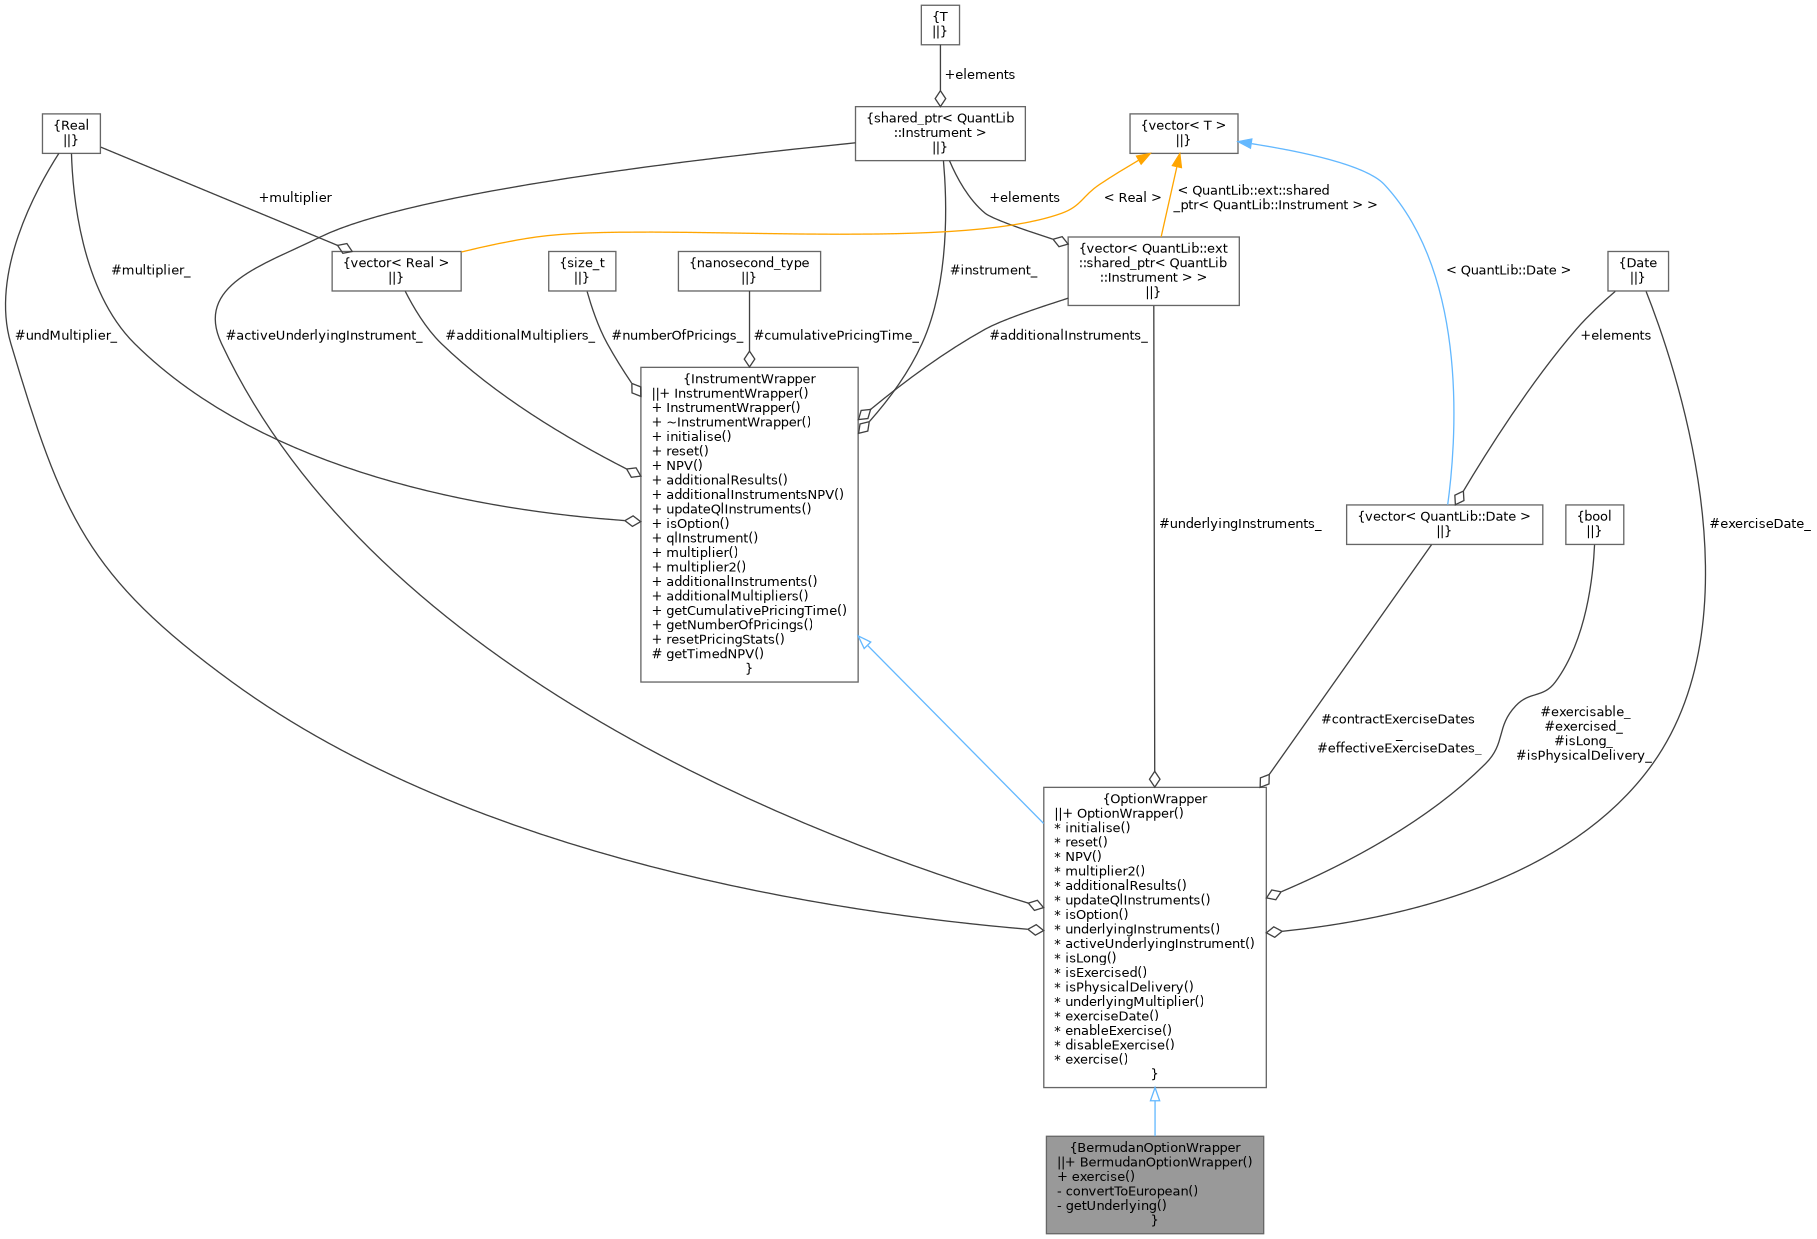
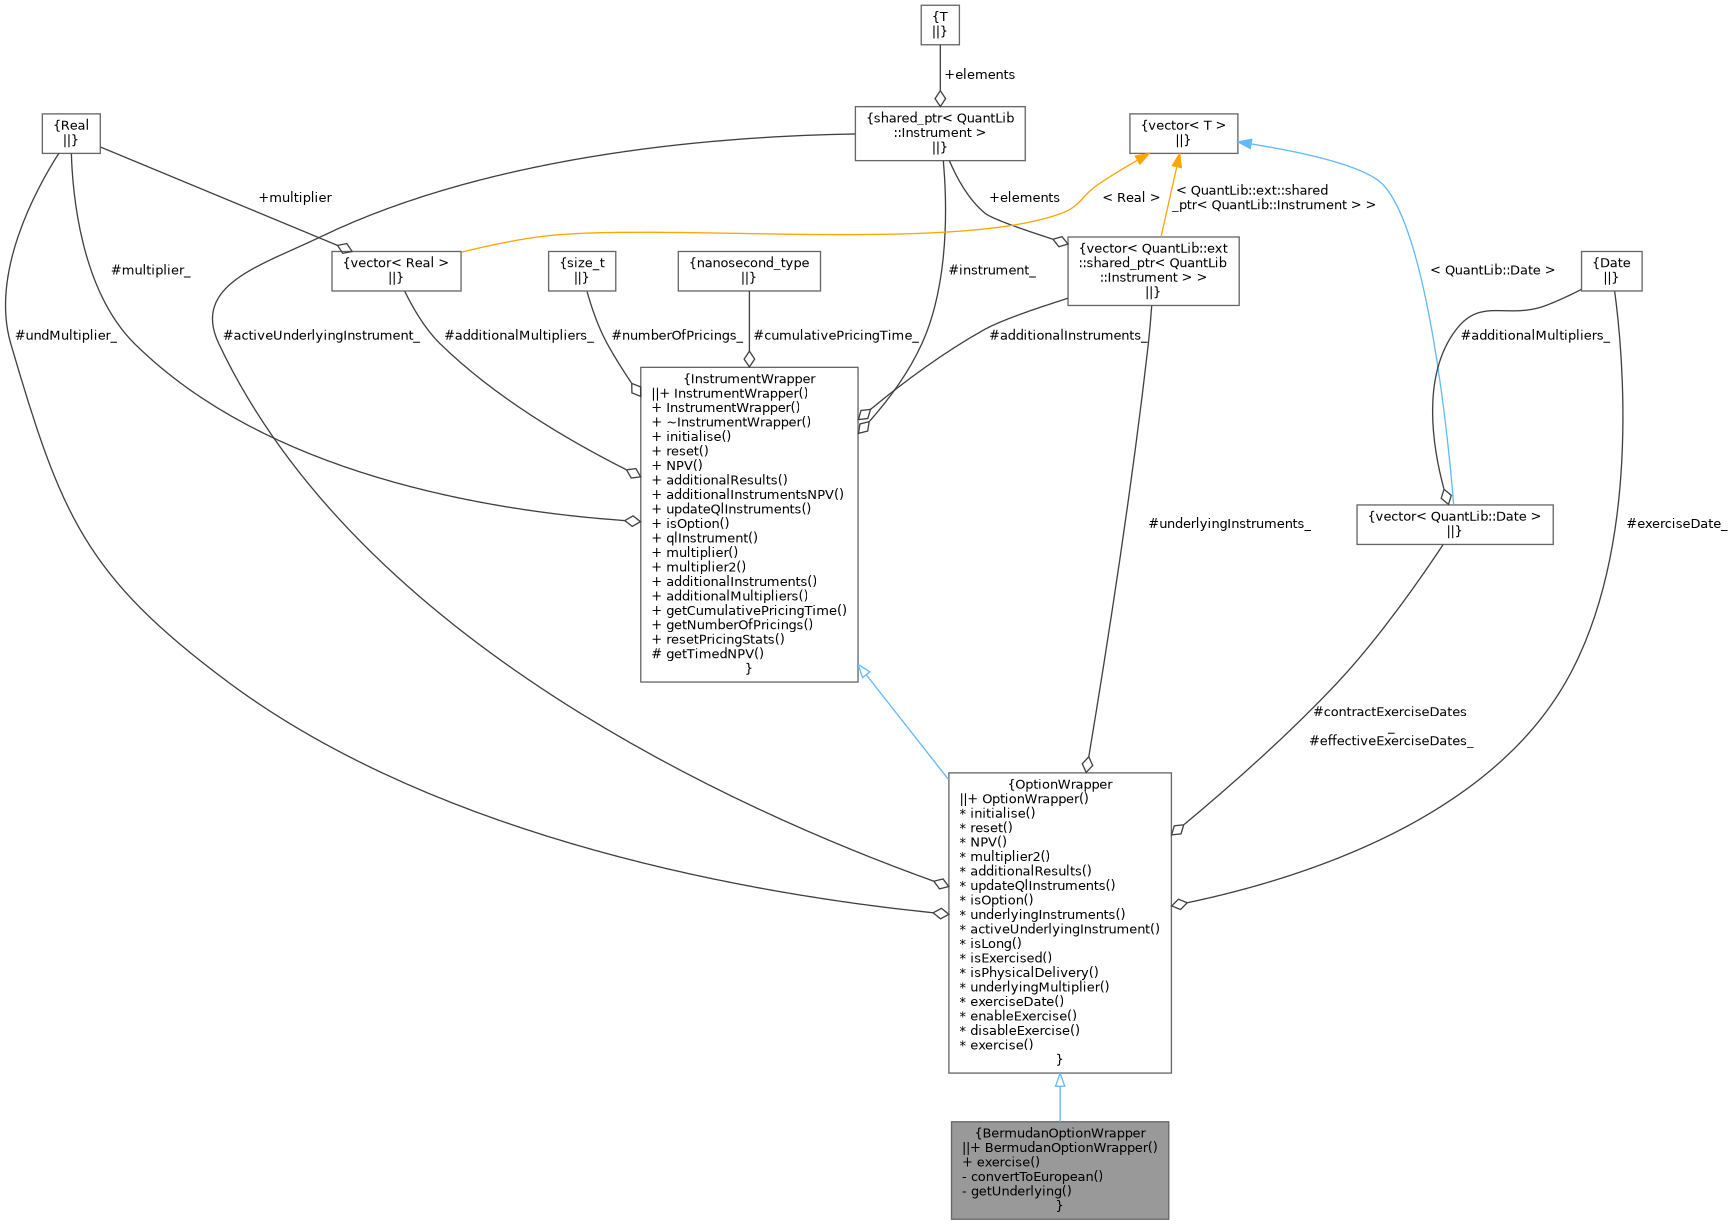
  digraph {
    node [color=gray40 fillcolor=white fontname=Helvetica fontsize=10 shape=box style=filled]
    edge [color=grey25 fontname=Helvetica fontsize=10 labelfontname=Helvetica labelfontsize=10 style=solid arrowhead=odiamond]
    n1 [fillcolor=grey60 fontcolor=black height=0.2 label="{BermudanOptionWrapper\n||+ BermudanOptionWrapper()\l+ exercise()\l- convertToEuropean()\l- getUnderlying()\l}" width=0.4]
    n2 [height=0.2 label="{OptionWrapper\n||+ OptionWrapper()\l* initialise()\l* reset()\l* NPV()\l* multiplier2()\l* additionalResults()\l* updateQlInstruments()\l* isOption()\l* underlyingInstruments()\l* activeUnderlyingInstrument()\l* isLong()\l* isExercised()\l* isPhysicalDelivery()\l* underlyingMultiplier()\l* exerciseDate()\l* enableExercise()\l* disableExercise()\l* exercise()\l}" width=0.4]
    n3 [height=0.2 label="{InstrumentWrapper\n||+ InstrumentWrapper()\l+ InstrumentWrapper()\l+ ~InstrumentWrapper()\l+ initialise()\l+ reset()\l+ NPV()\l+ additionalResults()\l+ additionalInstrumentsNPV()\l+ updateQlInstruments()\l+ isOption()\l+ qlInstrument()\l+ multiplier()\l+ multiplier2()\l+ additionalInstruments()\l+ additionalMultipliers()\l+ getCumulativePricingTime()\l+ getNumberOfPricings()\l+ resetPricingStats()\l# getTimedNPV()\l}" width=0.4]
    n4 [height=0.2 label="{shared_ptr\< QuantLib\l::Instrument \>\n||}" width=0.4]
    n5 [height=0.2 label="{vector\< QuantLib::ext\l::shared_ptr\< QuantLib\l::Instrument \> \>\n||}" width=0.4]
    n6 [height=0.2 label="{Real\n||}" width=0.4]
    n7 [height=0.2 label="{vector\< Real \>\n||}" width=0.4]
    n8 [height=0.2 label="{vector\< T \>\n||}" width=0.4]
    n9 [height=0.2 label="{vector\< QuantLib::Date \>\n||}" width=0.4]
    n10 [height=0.2 label="{T\n||}" width=0.4]
    n11 [height=0.2 label="{size_t\n||}" width=0.4]
    n12 [height=0.2 label="{nanosecond_type\n||}" width=0.4]
-   n13 [height=0.2 label="{bool\n||}" width=0.4]
    n14 [height=0.2 label="{Date\n||}" width=0.4]
    n2 -> n1 [arrowtail=onormal color=steelblue1 dir=back arrowhead=""]
    n3 -> n2 [arrowtail=onormal color=steelblue1 dir=back arrowhead=""]
    n4 -> n2 [label=" #activeUnderlyingInstrument_"]
    n4 -> n3 [label=" #instrument_"]
    n4 -> n5 [label=" +elements"]
    n5 -> n2 [label=" #underlyingInstruments_"]
    n5 -> n3 [label=" #additionalInstruments_"]
    n6 -> n2 [label=" #undMultiplier_"]
    n6 -> n3 [label=" #multiplier_"]
    n6 -> n7 [label=" +multiplier"]
    n7 -> n3 [label=" #additionalMultipliers_"]
    n8 -> n5 [color=orange dir=back label=" \< QuantLib::ext::shared\l_ptr\< QuantLib::Instrument \> \>" arrowhead=""]
    n8 -> n7 [color=orange dir=back label=" \< Real \>" arrowhead=""]
    n8 -> n9 [color=steelblue1 dir=back label=" \< QuantLib::Date \>" arrowhead=""]
    n9 -> n2 [label=" #contractExerciseDates\l_\n#effectiveExerciseDates_"]
    n10 -> n4 [label=" +elements"]
    n11 -> n3 [label=" #numberOfPricings_"]
    n12 -> n3 [label=" #cumulativePricingTime_"]
-   n13 -> n2 [label=" #exercisable_\n#exercised_\n#isLong_\n#isPhysicalDelivery_"]
    n14 -> n2 [label=" #exerciseDate_"]
-   n14 -> n9 [label=" +elements"]
+   n14 -> n9 [label=" #additionalMultipliers_"]
  }
